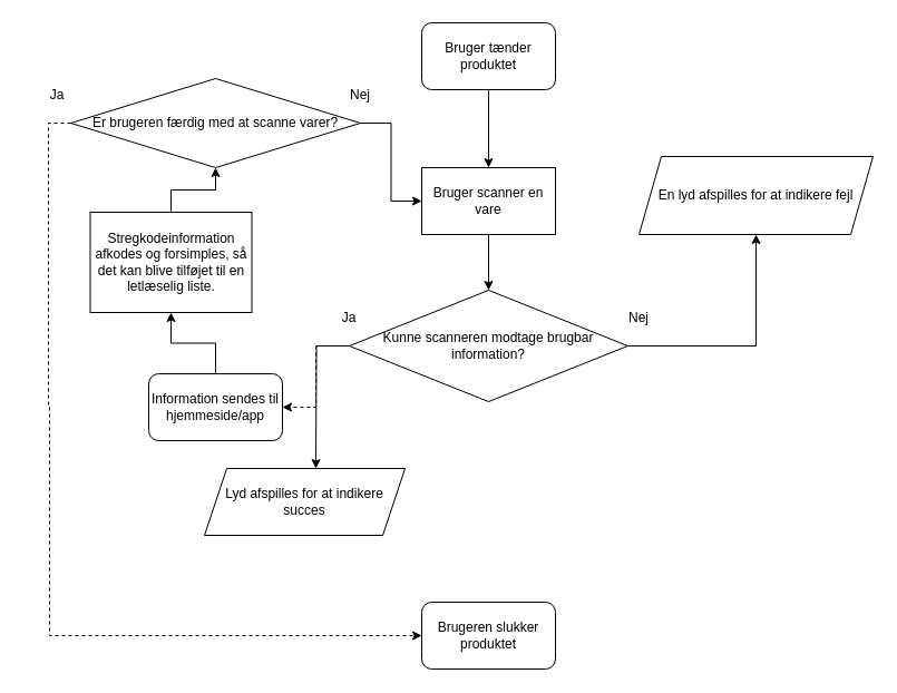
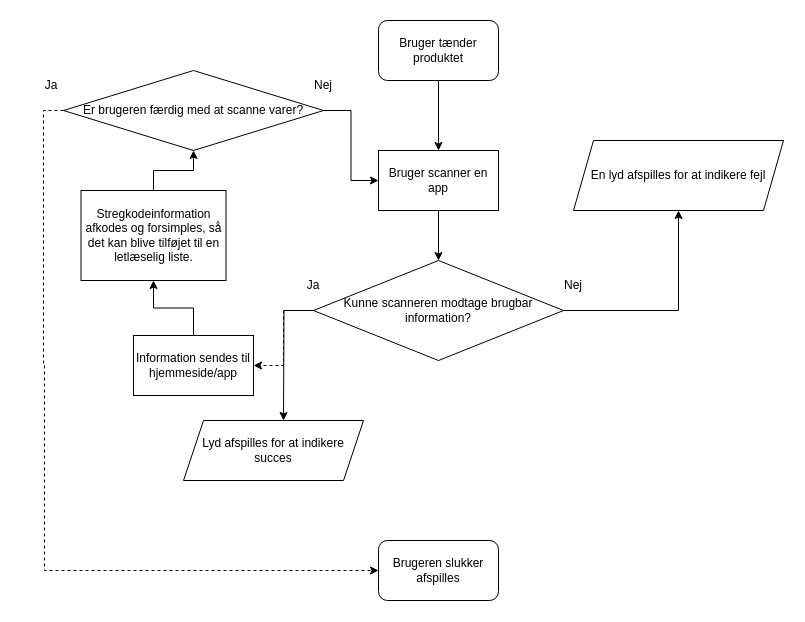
  <mxCell id="0" />
  <mxCell id="1" parent="0" />
  <mxCell id="2" style="edgeStyle=orthogonalEdgeStyle;rounded=0;orthogonalLoop=1;jettySize=auto;html=1;entryX=0.5;entryY=0;entryDx=0;entryDy=0;" edge="1" parent="1" source="3" target="5"><mxGeometry relative="1" as="geometry" /></mxCell>
  <mxCell id="3" value="Bruger tænder produktet" style="rounded=1;whiteSpace=wrap;html=1;" vertex="1" parent="1"><mxGeometry x="378" y="20" width="120" height="60" as="geometry" /></mxCell>
  <mxCell id="4" style="edgeStyle=orthogonalEdgeStyle;rounded=0;orthogonalLoop=1;jettySize=auto;html=1;entryX=0.5;entryY=0;entryDx=0;entryDy=0;" edge="1" parent="1" source="5" target="9"><mxGeometry relative="1" as="geometry" /></mxCell>
- <mxCell id="5" value="Bruger scanner en vare" style="rounded=0;whiteSpace=wrap;html=1;" vertex="1" parent="1"><mxGeometry x="378" y="150" width="120" height="60" as="geometry" /></mxCell>
+ <mxCell id="5" value="Bruger scanner en app" style="rounded=0;whiteSpace=wrap;html=1;" vertex="1" parent="1"><mxGeometry x="378" y="150" width="120" height="60" as="geometry" /></mxCell>
  <mxCell id="6" style="edgeStyle=orthogonalEdgeStyle;rounded=0;orthogonalLoop=1;jettySize=auto;html=1;entryX=0.5;entryY=1;entryDx=0;entryDy=0;" edge="1" parent="1" source="9" target="10"><mxGeometry relative="1" as="geometry" /></mxCell>
  <mxCell id="7" style="edgeStyle=orthogonalEdgeStyle;rounded=0;orthogonalLoop=1;jettySize=auto;html=1;entryX=1;entryY=0.5;entryDx=0;entryDy=0;dashed=1;" edge="1" parent="1" source="9" target="13"><mxGeometry relative="1" as="geometry" /></mxCell>
  <mxCell id="8" style="edgeStyle=orthogonalEdgeStyle;rounded=0;orthogonalLoop=1;jettySize=auto;html=1;" edge="1" parent="1" source="9"><mxGeometry relative="1" as="geometry"><mxPoint x="283" y="420" as="targetPoint" /></mxGeometry></mxCell>
  <mxCell id="9" value="Kunne scanneren modtage brugbar information?" style="rhombus;whiteSpace=wrap;html=1;" vertex="1" parent="1"><mxGeometry x="313" y="260" width="250" height="100" as="geometry" /></mxCell>
  <mxCell id="10" value="&lt;div style=&quot;&quot;&gt;&lt;span style=&quot;background-color: initial;&quot;&gt;En lyd afspilles for at indikere fejl&lt;/span&gt;&lt;/div&gt;" style="shape=parallelogram;perimeter=parallelogramPerimeter;whiteSpace=wrap;html=1;fixedSize=1;align=center;" vertex="1" parent="1"><mxGeometry x="573" y="140" width="210" height="70" as="geometry" /></mxCell>
  <mxCell id="11" value="Lyd afspilles for at indikere succes" style="shape=parallelogram;perimeter=parallelogramPerimeter;whiteSpace=wrap;html=1;fixedSize=1;" vertex="1" parent="1"><mxGeometry x="183" y="420" width="180" height="60" as="geometry" /></mxCell>
  <mxCell id="12" style="edgeStyle=orthogonalEdgeStyle;rounded=0;orthogonalLoop=1;jettySize=auto;html=1;entryX=0.5;entryY=1;entryDx=0;entryDy=0;" edge="1" parent="1" source="13" target="15"><mxGeometry relative="1" as="geometry" /></mxCell>
- <mxCell id="13" value="Information sendes til hjemmeside/app" style="whiteSpace=wrap;html=1;rounded=1;" vertex="1" parent="1"><mxGeometry x="133" y="335" width="120" height="60" as="geometry" /></mxCell>
+ <mxCell id="13" value="Information sendes til hjemmeside/app" style="rounded=0;whiteSpace=wrap;html=1;" vertex="1" parent="1"><mxGeometry x="133" y="335" width="120" height="60" as="geometry" /></mxCell>
  <mxCell id="14" style="edgeStyle=orthogonalEdgeStyle;rounded=0;orthogonalLoop=1;jettySize=auto;html=1;entryX=0.5;entryY=1;entryDx=0;entryDy=0;" edge="1" parent="1" source="15" target="18"><mxGeometry relative="1" as="geometry" /></mxCell>
  <mxCell id="15" value="Stregkodeinformation afkodes og forsimples, så det kan blive tilføjet til en letlæselig liste." style="rounded=0;whiteSpace=wrap;html=1;" vertex="1" parent="1"><mxGeometry x="80.5" y="190" width="145" height="90" as="geometry" /></mxCell>
  <mxCell id="16" style="edgeStyle=orthogonalEdgeStyle;rounded=0;orthogonalLoop=1;jettySize=auto;html=1;exitX=1;exitY=0.5;exitDx=0;exitDy=0;entryX=0;entryY=0.5;entryDx=0;entryDy=0;" edge="1" parent="1" source="18" target="5"><mxGeometry relative="1" as="geometry" /></mxCell>
  <mxCell id="17" style="edgeStyle=orthogonalEdgeStyle;rounded=0;orthogonalLoop=1;jettySize=auto;html=1;entryX=0;entryY=0.5;entryDx=0;entryDy=0;dashed=1;" edge="1" parent="1" source="18" target="19"><mxGeometry relative="1" as="geometry"><mxPoint x="43" y="580" as="targetPoint" /><Array as="points"><mxPoint x="43" y="110" /><mxPoint x="43" y="365" /><mxPoint x="44" y="365" /><mxPoint x="44" y="570" /></Array></mxGeometry></mxCell>
  <mxCell id="18" value="Er brugeren færdig med at scanne varer?" style="rhombus;whiteSpace=wrap;html=1;" vertex="1" parent="1"><mxGeometry x="63" y="70" width="260" height="80" as="geometry" /></mxCell>
- <mxCell id="19" value="Brugeren slukker produktet" style="rounded=1;whiteSpace=wrap;html=1;" vertex="1" parent="1"><mxGeometry x="378" y="540" width="120" height="60" as="geometry" /></mxCell>
+ <mxCell id="19" value="Brugeren slukker afspilles" style="rounded=1;whiteSpace=wrap;html=1;" vertex="1" parent="1"><mxGeometry x="378" y="540" width="120" height="60" as="geometry" /></mxCell>
  <mxCell id="20" value="Ja" style="text;html=1;align=center;verticalAlign=middle;whiteSpace=wrap;rounded=0;" vertex="1" parent="1"><mxGeometry x="20.5" y="70" width="60" height="30" as="geometry" /></mxCell>
  <mxCell id="21" value="Nej" style="text;html=1;align=center;verticalAlign=middle;whiteSpace=wrap;rounded=0;" vertex="1" parent="1"><mxGeometry x="293" y="70" width="60" height="30" as="geometry" /></mxCell>
  <mxCell id="22" value="Nej" style="text;html=1;align=center;verticalAlign=middle;whiteSpace=wrap;rounded=0;" vertex="1" parent="1"><mxGeometry x="543" y="270" width="60" height="30" as="geometry" /></mxCell>
  <mxCell id="23" value="Ja" style="text;html=1;align=center;verticalAlign=middle;whiteSpace=wrap;rounded=0;" vertex="1" parent="1"><mxGeometry x="283" y="270" width="60" height="30" as="geometry" /></mxCell>
